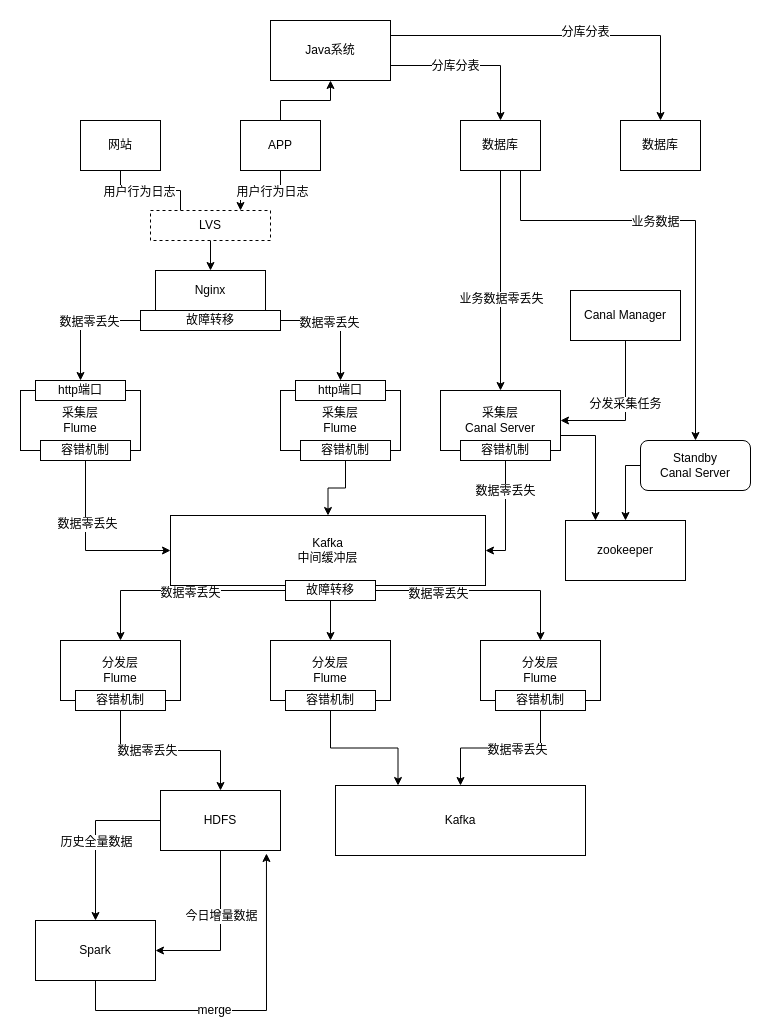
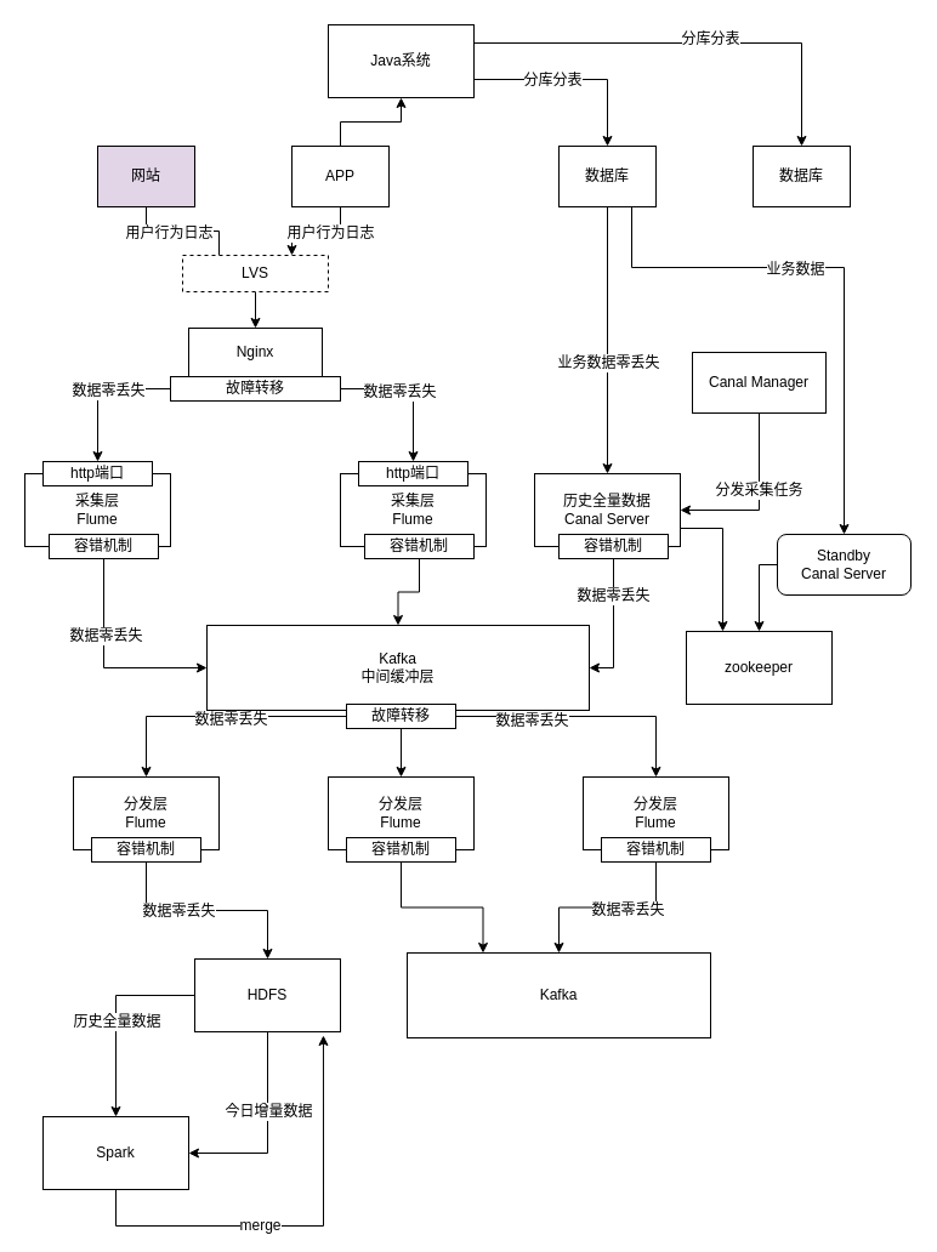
  <mxCell id="0" />
  <mxCell id="1" parent="0" />
  <mxCell id="2" style="edgeStyle=orthogonalEdgeStyle;rounded=0;orthogonalLoop=1;jettySize=auto;html=1;exitX=1;exitY=0.75;exitDx=0;exitDy=0;" edge="1" parent="1" source="6" target="18"><mxGeometry relative="1" as="geometry" /></mxCell>
  <mxCell id="3" value="分库分表" style="text;html=1;align=center;verticalAlign=middle;resizable=0;points=[];labelBackgroundColor=#ffffff;" vertex="1" connectable="0" parent="2"><mxGeometry x="-0.219" relative="1" as="geometry"><mxPoint as="offset" /></mxGeometry></mxCell>
  <mxCell id="4" style="edgeStyle=orthogonalEdgeStyle;rounded=0;orthogonalLoop=1;jettySize=auto;html=1;exitX=1;exitY=0.25;exitDx=0;exitDy=0;entryX=0.5;entryY=0;entryDx=0;entryDy=0;" edge="1" parent="1" source="6" target="19"><mxGeometry relative="1" as="geometry" /></mxCell>
  <mxCell id="5" value="分库分表" style="text;html=1;align=center;verticalAlign=middle;resizable=0;points=[];labelBackgroundColor=#ffffff;" vertex="1" connectable="0" parent="4"><mxGeometry x="0.091" y="4" relative="1" as="geometry"><mxPoint as="offset" /></mxGeometry></mxCell>
  <mxCell id="6" value="Java系统" style="rounded=0;whiteSpace=wrap;html=1;" vertex="1" parent="1"><mxGeometry x="270" y="20" width="120" height="60" as="geometry" /></mxCell>
  <mxCell id="7" style="edgeStyle=orthogonalEdgeStyle;rounded=0;orthogonalLoop=1;jettySize=auto;html=1;exitX=0.5;exitY=1;exitDx=0;exitDy=0;entryX=0.25;entryY=0;entryDx=0;entryDy=0;endArrow=none;" edge="1" parent="1" source="9" target="21"><mxGeometry relative="1" as="geometry" /></mxCell>
  <mxCell id="8" value="用户行为日志" style="text;html=1;align=center;verticalAlign=middle;resizable=0;points=[];labelBackgroundColor=#ffffff;" vertex="1" connectable="0" parent="7"><mxGeometry x="-0.24" y="-1" relative="1" as="geometry"><mxPoint as="offset" /></mxGeometry></mxCell>
- <mxCell id="9" value="网站" style="rounded=0;whiteSpace=wrap;html=1;" vertex="1" parent="1"><mxGeometry x="80" y="120" width="80" height="50" as="geometry" /></mxCell>
+ <mxCell id="9" value="网站" style="rounded=0;whiteSpace=wrap;html=1;fillColor=#e1d5e7;" vertex="1" parent="1"><mxGeometry x="80" y="120" width="80" height="50" as="geometry" /></mxCell>
  <mxCell id="10" style="edgeStyle=orthogonalEdgeStyle;rounded=0;orthogonalLoop=1;jettySize=auto;html=1;" edge="1" parent="1" source="13" target="6"><mxGeometry relative="1" as="geometry" /></mxCell>
  <mxCell id="11" style="edgeStyle=orthogonalEdgeStyle;rounded=0;orthogonalLoop=1;jettySize=auto;html=1;entryX=0.75;entryY=0;entryDx=0;entryDy=0;" edge="1" parent="1" source="13" target="21"><mxGeometry relative="1" as="geometry" /></mxCell>
  <mxCell id="12" value="用户行为日志" style="text;html=1;align=center;verticalAlign=middle;resizable=0;points=[];labelBackgroundColor=#ffffff;" vertex="1" connectable="0" parent="11"><mxGeometry x="-0.5" y="-9" relative="1" as="geometry"><mxPoint x="-9" y="10" as="offset" /></mxGeometry></mxCell>
  <mxCell id="13" value="APP" style="rounded=0;whiteSpace=wrap;html=1;" vertex="1" parent="1"><mxGeometry x="240" y="120" width="80" height="50" as="geometry" /></mxCell>
  <mxCell id="14" style="edgeStyle=orthogonalEdgeStyle;rounded=0;orthogonalLoop=1;jettySize=auto;html=1;" edge="1" parent="1" source="18" target="39"><mxGeometry relative="1" as="geometry" /></mxCell>
  <mxCell id="15" value="业务数据零丢失" style="text;html=1;align=center;verticalAlign=middle;resizable=0;points=[];labelBackgroundColor=#ffffff;" vertex="1" connectable="0" parent="14"><mxGeometry x="0.164" relative="1" as="geometry"><mxPoint as="offset" /></mxGeometry></mxCell>
  <mxCell id="16" style="edgeStyle=orthogonalEdgeStyle;rounded=0;orthogonalLoop=1;jettySize=auto;html=1;exitX=0.75;exitY=1;exitDx=0;exitDy=0;" edge="1" parent="1" source="18" target="47"><mxGeometry relative="1" as="geometry"><Array as="points"><mxPoint x="520" y="220" /><mxPoint x="695" y="220" /></Array></mxGeometry></mxCell>
  <mxCell id="17" value="业务数据" style="text;html=1;align=center;verticalAlign=middle;resizable=0;points=[];labelBackgroundColor=#ffffff;" vertex="1" connectable="0" parent="16"><mxGeometry x="-0.173" y="-1" relative="1" as="geometry"><mxPoint as="offset" /></mxGeometry></mxCell>
  <mxCell id="18" value="数据库" style="rounded=0;whiteSpace=wrap;html=1;" vertex="1" parent="1"><mxGeometry x="460" y="120" width="80" height="50" as="geometry" /></mxCell>
  <mxCell id="19" value="数据库" style="rounded=0;whiteSpace=wrap;html=1;" vertex="1" parent="1"><mxGeometry x="620" y="120" width="80" height="50" as="geometry" /></mxCell>
  <mxCell id="20" style="edgeStyle=orthogonalEdgeStyle;rounded=0;orthogonalLoop=1;jettySize=auto;html=1;exitX=0.5;exitY=1;exitDx=0;exitDy=0;entryX=0.5;entryY=0;entryDx=0;entryDy=0;" edge="1" parent="1" source="21" target="22"><mxGeometry relative="1" as="geometry" /></mxCell>
  <mxCell id="21" value="LVS" style="rounded=0;whiteSpace=wrap;html=1;dashed=1;" vertex="1" parent="1"><mxGeometry x="150" y="210" width="120" height="30" as="geometry" /></mxCell>
  <mxCell id="22" value="Nginx" style="rounded=0;whiteSpace=wrap;html=1;" vertex="1" parent="1"><mxGeometry x="155" y="270" width="110" height="40" as="geometry" /></mxCell>
  <mxCell id="23" style="edgeStyle=orthogonalEdgeStyle;rounded=0;orthogonalLoop=1;jettySize=auto;html=1;entryX=0.5;entryY=0;entryDx=0;entryDy=0;" edge="1" parent="1" source="27" target="29"><mxGeometry relative="1" as="geometry" /></mxCell>
  <mxCell id="24" value="数据零丢失" style="text;html=1;align=center;verticalAlign=middle;resizable=0;points=[];labelBackgroundColor=#ffffff;" vertex="1" connectable="0" parent="23"><mxGeometry x="-0.133" y="1" relative="1" as="geometry"><mxPoint as="offset" /></mxGeometry></mxCell>
  <mxCell id="25" style="edgeStyle=orthogonalEdgeStyle;rounded=0;orthogonalLoop=1;jettySize=auto;html=1;entryX=0.5;entryY=0;entryDx=0;entryDy=0;" edge="1" parent="1" source="27" target="34"><mxGeometry relative="1" as="geometry" /></mxCell>
  <mxCell id="26" value="数据零丢失" style="text;html=1;align=center;verticalAlign=middle;resizable=0;points=[];labelBackgroundColor=#ffffff;" vertex="1" connectable="0" parent="25"><mxGeometry x="-0.2" y="-2" relative="1" as="geometry"><mxPoint as="offset" /></mxGeometry></mxCell>
  <mxCell id="27" value="故障转移" style="rounded=0;whiteSpace=wrap;html=1;" vertex="1" parent="1"><mxGeometry x="140" y="310" width="140" height="20" as="geometry" /></mxCell>
  <mxCell id="28" value="采集层&lt;br&gt;Flume" style="rounded=0;whiteSpace=wrap;html=1;" vertex="1" parent="1"><mxGeometry x="20" y="390" width="120" height="60" as="geometry" /></mxCell>
  <mxCell id="29" value="http端口" style="rounded=0;whiteSpace=wrap;html=1;" vertex="1" parent="1"><mxGeometry x="35" y="380" width="90" height="20" as="geometry" /></mxCell>
  <mxCell id="30" style="edgeStyle=orthogonalEdgeStyle;rounded=0;orthogonalLoop=1;jettySize=auto;html=1;entryX=0;entryY=0.5;entryDx=0;entryDy=0;" edge="1" parent="1" source="32" target="37"><mxGeometry relative="1" as="geometry"><Array as="points"><mxPoint x="85" y="550" /></Array></mxGeometry></mxCell>
  <mxCell id="31" value="数据零丢失" style="text;html=1;align=center;verticalAlign=middle;resizable=0;points=[];labelBackgroundColor=#ffffff;" vertex="1" connectable="0" parent="30"><mxGeometry x="-0.28" y="1" relative="1" as="geometry"><mxPoint as="offset" /></mxGeometry></mxCell>
  <mxCell id="32" value="容错机制" style="rounded=0;whiteSpace=wrap;html=1;" vertex="1" parent="1"><mxGeometry x="40" y="440" width="90" height="20" as="geometry" /></mxCell>
  <mxCell id="33" value="采集层&lt;br&gt;Flume" style="rounded=0;whiteSpace=wrap;html=1;" vertex="1" parent="1"><mxGeometry x="280" y="390" width="120" height="60" as="geometry" /></mxCell>
  <mxCell id="34" value="http端口" style="rounded=0;whiteSpace=wrap;html=1;" vertex="1" parent="1"><mxGeometry x="295" y="380" width="90" height="20" as="geometry" /></mxCell>
  <mxCell id="35" style="edgeStyle=orthogonalEdgeStyle;rounded=0;orthogonalLoop=1;jettySize=auto;html=1;" edge="1" parent="1" source="36" target="37"><mxGeometry relative="1" as="geometry" /></mxCell>
  <mxCell id="36" value="容错机制" style="rounded=0;whiteSpace=wrap;html=1;" vertex="1" parent="1"><mxGeometry x="300" y="440" width="90" height="20" as="geometry" /></mxCell>
  <mxCell id="37" value="Kafka&lt;br&gt;中间缓冲层" style="rounded=0;whiteSpace=wrap;html=1;" vertex="1" parent="1"><mxGeometry x="170" y="515" width="315" height="70" as="geometry" /></mxCell>
  <mxCell id="38" style="edgeStyle=orthogonalEdgeStyle;rounded=0;orthogonalLoop=1;jettySize=auto;html=1;exitX=1;exitY=0.75;exitDx=0;exitDy=0;entryX=0.25;entryY=0;entryDx=0;entryDy=0;" edge="1" parent="1" source="39" target="48"><mxGeometry relative="1" as="geometry" /></mxCell>
- <mxCell id="39" value="采集层&lt;br&gt;Canal Server" style="rounded=0;whiteSpace=wrap;html=1;" vertex="1" parent="1"><mxGeometry x="440" y="390" width="120" height="60" as="geometry" /></mxCell>
+ <mxCell id="39" value="历史全量数据&lt;br&gt;Canal Server" style="rounded=0;whiteSpace=wrap;html=1;" vertex="1" parent="1"><mxGeometry x="440" y="390" width="120" height="60" as="geometry" /></mxCell>
  <mxCell id="40" style="edgeStyle=orthogonalEdgeStyle;rounded=0;orthogonalLoop=1;jettySize=auto;html=1;exitX=0.5;exitY=1;exitDx=0;exitDy=0;entryX=1;entryY=0.5;entryDx=0;entryDy=0;" edge="1" parent="1" source="42" target="37"><mxGeometry relative="1" as="geometry" /></mxCell>
  <mxCell id="41" value="数据零丢失" style="text;html=1;align=center;verticalAlign=middle;resizable=0;points=[];labelBackgroundColor=#ffffff;" vertex="1" connectable="0" parent="40"><mxGeometry x="-0.455" y="-1" relative="1" as="geometry"><mxPoint as="offset" /></mxGeometry></mxCell>
  <mxCell id="42" value="容错机制" style="rounded=0;whiteSpace=wrap;html=1;" vertex="1" parent="1"><mxGeometry x="460" y="440" width="90" height="20" as="geometry" /></mxCell>
  <mxCell id="43" style="edgeStyle=orthogonalEdgeStyle;rounded=0;orthogonalLoop=1;jettySize=auto;html=1;entryX=1;entryY=0.5;entryDx=0;entryDy=0;" edge="1" parent="1" source="45" target="39"><mxGeometry relative="1" as="geometry"><Array as="points"><mxPoint x="625" y="420" /></Array></mxGeometry></mxCell>
  <mxCell id="44" value="分发采集任务" style="text;html=1;align=center;verticalAlign=middle;resizable=0;points=[];labelBackgroundColor=#ffffff;" vertex="1" connectable="0" parent="43"><mxGeometry x="-0.131" y="-1" relative="1" as="geometry"><mxPoint as="offset" /></mxGeometry></mxCell>
  <mxCell id="45" value="Canal Manager" style="rounded=0;whiteSpace=wrap;html=1;" vertex="1" parent="1"><mxGeometry x="570" y="290" width="110" height="50" as="geometry" /></mxCell>
  <mxCell id="46" style="edgeStyle=orthogonalEdgeStyle;rounded=0;orthogonalLoop=1;jettySize=auto;html=1;entryX=0.5;entryY=0;entryDx=0;entryDy=0;" edge="1" parent="1" source="47" target="48"><mxGeometry relative="1" as="geometry"><Array as="points"><mxPoint x="625" y="465" /></Array></mxGeometry></mxCell>
  <mxCell id="47" value="Standby&lt;br&gt;Canal Server" style="whiteSpace=wrap;html=1;rounded=1;" vertex="1" parent="1"><mxGeometry x="640" y="440" width="110" height="50" as="geometry" /></mxCell>
  <mxCell id="48" value="zookeeper" style="rounded=0;whiteSpace=wrap;html=1;" vertex="1" parent="1"><mxGeometry x="565" y="520" width="120" height="60" as="geometry" /></mxCell>
  <mxCell id="49" value="分发层&lt;br&gt;Flume" style="rounded=0;whiteSpace=wrap;html=1;" vertex="1" parent="1"><mxGeometry x="60" y="640" width="120" height="60" as="geometry" /></mxCell>
  <mxCell id="50" value="分发层&lt;br&gt;Flume" style="rounded=0;whiteSpace=wrap;html=1;" vertex="1" parent="1"><mxGeometry x="270" y="640" width="120" height="60" as="geometry" /></mxCell>
  <mxCell id="51" value="分发层&lt;br&gt;Flume" style="rounded=0;whiteSpace=wrap;html=1;" vertex="1" parent="1"><mxGeometry x="480" y="640" width="120" height="60" as="geometry" /></mxCell>
  <mxCell id="52" style="edgeStyle=orthogonalEdgeStyle;rounded=0;orthogonalLoop=1;jettySize=auto;html=1;" edge="1" parent="1" source="57" target="49"><mxGeometry relative="1" as="geometry" /></mxCell>
  <mxCell id="53" value="数据零丢失" style="text;html=1;align=center;verticalAlign=middle;resizable=0;points=[];labelBackgroundColor=#ffffff;" vertex="1" connectable="0" parent="52"><mxGeometry x="-0.107" y="2" relative="1" as="geometry"><mxPoint as="offset" /></mxGeometry></mxCell>
  <mxCell id="54" style="edgeStyle=orthogonalEdgeStyle;rounded=0;orthogonalLoop=1;jettySize=auto;html=1;entryX=0.5;entryY=0;entryDx=0;entryDy=0;" edge="1" parent="1" source="57" target="51"><mxGeometry relative="1" as="geometry" /></mxCell>
  <mxCell id="55" value="数据零丢失" style="text;html=1;align=center;verticalAlign=middle;resizable=0;points=[];labelBackgroundColor=#ffffff;" vertex="1" connectable="0" parent="54"><mxGeometry x="-0.423" y="-3" relative="1" as="geometry"><mxPoint as="offset" /></mxGeometry></mxCell>
  <mxCell id="56" style="edgeStyle=orthogonalEdgeStyle;rounded=0;orthogonalLoop=1;jettySize=auto;html=1;entryX=0.5;entryY=0;entryDx=0;entryDy=0;" edge="1" parent="1" source="57" target="50"><mxGeometry relative="1" as="geometry" /></mxCell>
  <mxCell id="57" value="故障转移" style="rounded=0;whiteSpace=wrap;html=1;" vertex="1" parent="1"><mxGeometry x="285" y="580" width="90" height="20" as="geometry" /></mxCell>
  <mxCell id="58" style="edgeStyle=orthogonalEdgeStyle;rounded=0;orthogonalLoop=1;jettySize=auto;html=1;" edge="1" parent="1" source="60" target="70"><mxGeometry relative="1" as="geometry" /></mxCell>
  <mxCell id="59" value="数据零丢失" style="text;html=1;align=center;verticalAlign=middle;resizable=0;points=[];labelBackgroundColor=#ffffff;" vertex="1" connectable="0" parent="58"><mxGeometry x="-0.556" y="26" relative="1" as="geometry"><mxPoint x="26" y="26" as="offset" /></mxGeometry></mxCell>
  <mxCell id="60" value="容错机制" style="rounded=0;whiteSpace=wrap;html=1;" vertex="1" parent="1"><mxGeometry x="75" y="690" width="90" height="20" as="geometry" /></mxCell>
  <mxCell id="61" style="edgeStyle=orthogonalEdgeStyle;rounded=0;orthogonalLoop=1;jettySize=auto;html=1;entryX=0.25;entryY=0;entryDx=0;entryDy=0;" edge="1" parent="1" source="62" target="71"><mxGeometry relative="1" as="geometry" /></mxCell>
  <mxCell id="62" value="容错机制" style="rounded=0;whiteSpace=wrap;html=1;" vertex="1" parent="1"><mxGeometry x="285" y="690" width="90" height="20" as="geometry" /></mxCell>
  <mxCell id="63" style="edgeStyle=orthogonalEdgeStyle;rounded=0;orthogonalLoop=1;jettySize=auto;html=1;entryX=0.5;entryY=0;entryDx=0;entryDy=0;" edge="1" parent="1" source="65" target="71"><mxGeometry relative="1" as="geometry" /></mxCell>
  <mxCell id="64" value="数据零丢失" style="text;html=1;align=center;verticalAlign=middle;resizable=0;points=[];labelBackgroundColor=#ffffff;" vertex="1" connectable="0" parent="63"><mxGeometry x="-0.516" y="-24" relative="1" as="geometry"><mxPoint x="-23" y="26" as="offset" /></mxGeometry></mxCell>
  <mxCell id="65" value="容错机制" style="rounded=0;whiteSpace=wrap;html=1;" vertex="1" parent="1"><mxGeometry x="495" y="690" width="90" height="20" as="geometry" /></mxCell>
  <mxCell id="66" style="edgeStyle=orthogonalEdgeStyle;rounded=0;orthogonalLoop=1;jettySize=auto;html=1;" edge="1" parent="1" source="70" target="74"><mxGeometry relative="1" as="geometry" /></mxCell>
  <mxCell id="67" value="历史全量数据" style="text;html=1;align=center;verticalAlign=middle;resizable=0;points=[];labelBackgroundColor=#ffffff;" vertex="1" connectable="0" parent="66"><mxGeometry x="-0.212" y="21" relative="1" as="geometry"><mxPoint x="-21" y="21" as="offset" /></mxGeometry></mxCell>
  <mxCell id="68" style="edgeStyle=orthogonalEdgeStyle;rounded=0;orthogonalLoop=1;jettySize=auto;html=1;entryX=1;entryY=0.5;entryDx=0;entryDy=0;" edge="1" parent="1" source="70" target="74"><mxGeometry relative="1" as="geometry"><Array as="points"><mxPoint x="220" y="950" /></Array></mxGeometry></mxCell>
  <mxCell id="69" value="今日增量数据" style="text;html=1;align=center;verticalAlign=middle;resizable=0;points=[];labelBackgroundColor=#ffffff;" vertex="1" connectable="0" parent="68"><mxGeometry x="-0.212" relative="1" as="geometry"><mxPoint as="offset" /></mxGeometry></mxCell>
  <mxCell id="70" value="HDFS" style="rounded=0;whiteSpace=wrap;html=1;" vertex="1" parent="1"><mxGeometry x="160" y="790" width="120" height="60" as="geometry" /></mxCell>
  <mxCell id="71" value="Kafka" style="rounded=0;whiteSpace=wrap;html=1;" vertex="1" parent="1"><mxGeometry x="335" y="785" width="250" height="70" as="geometry" /></mxCell>
  <mxCell id="72" style="edgeStyle=orthogonalEdgeStyle;rounded=0;orthogonalLoop=1;jettySize=auto;html=1;entryX=0.883;entryY=1.05;entryDx=0;entryDy=0;entryPerimeter=0;" edge="1" parent="1" source="74" target="70"><mxGeometry relative="1" as="geometry"><Array as="points"><mxPoint x="95" y="1010" /><mxPoint x="266" y="1010" /></Array></mxGeometry></mxCell>
  <mxCell id="73" value="merge" style="text;html=1;align=center;verticalAlign=middle;resizable=0;points=[];labelBackgroundColor=#ffffff;" vertex="1" connectable="0" parent="72"><mxGeometry x="-0.173" y="1" relative="1" as="geometry"><mxPoint as="offset" /></mxGeometry></mxCell>
  <mxCell id="74" value="Spark" style="rounded=0;whiteSpace=wrap;html=1;" vertex="1" parent="1"><mxGeometry x="35" y="920" width="120" height="60" as="geometry" /></mxCell>
